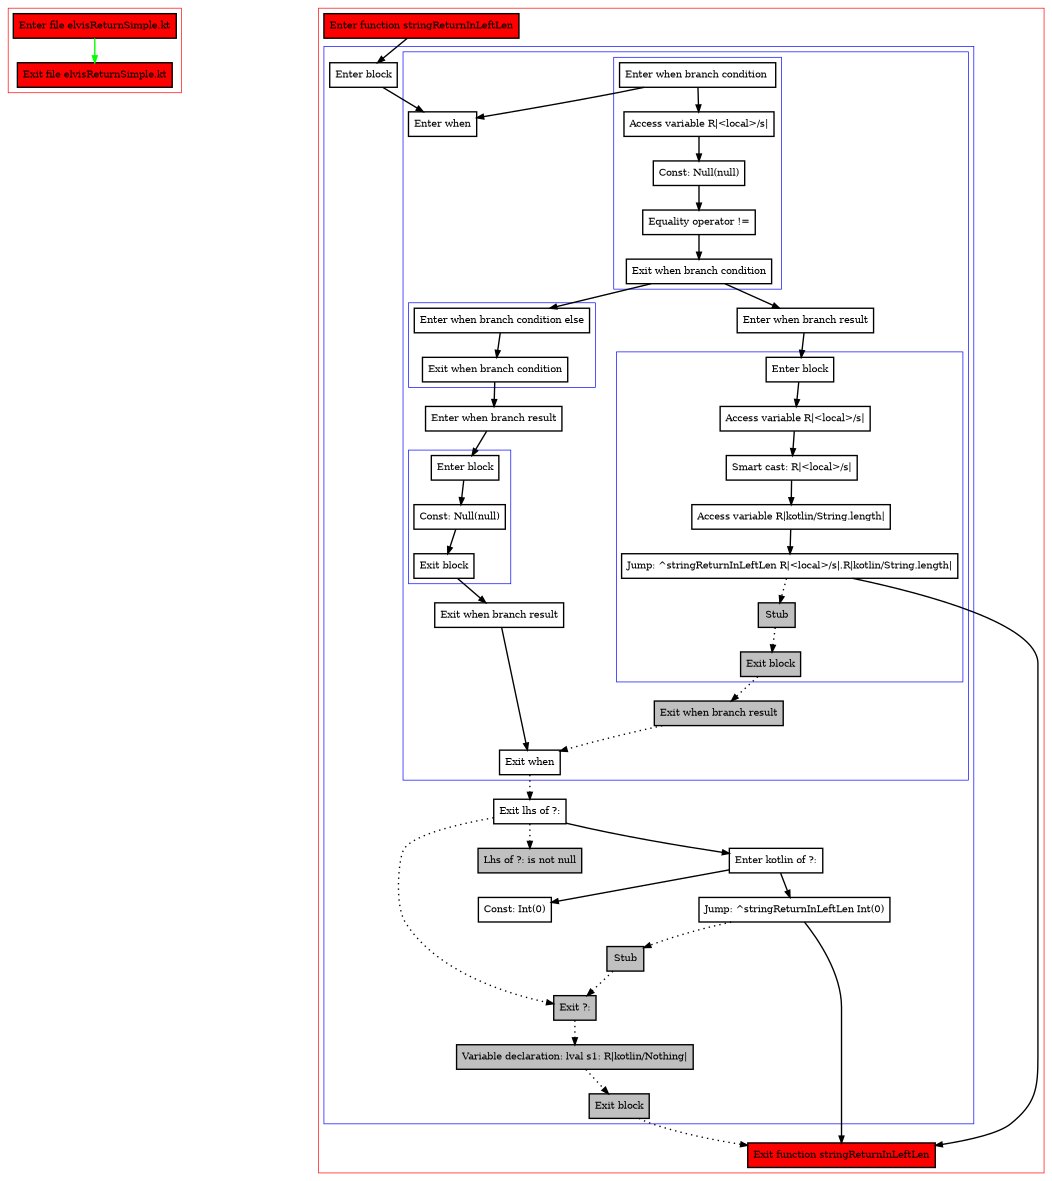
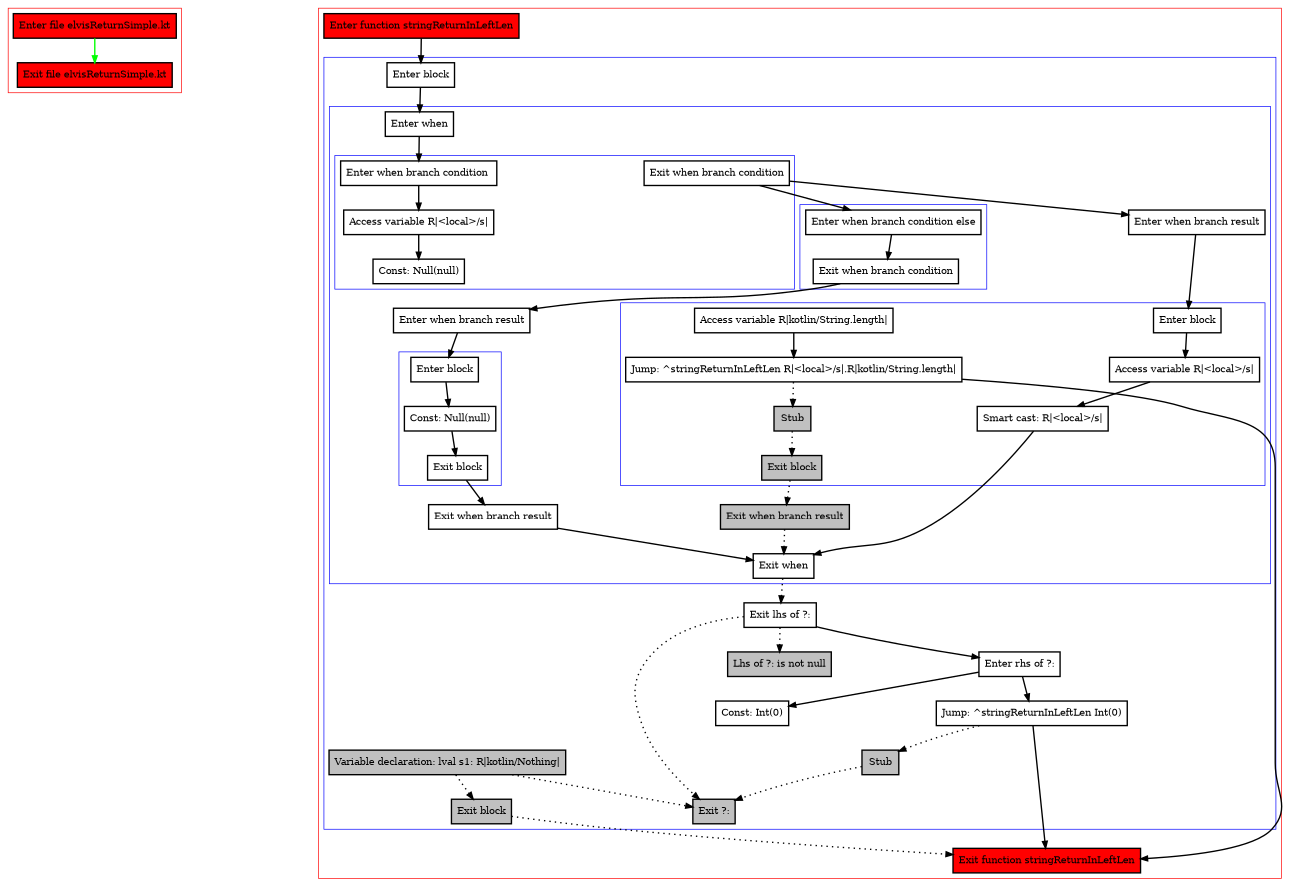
  digraph {
    nodesep=3
    node [penwidth=2 shape=box]
    edge [penwidth=2]
    n1 [fillcolor=red label="Enter file elvisReturnSimple.kt" style=filled]
    n2 [fillcolor=red label="Exit file elvisReturnSimple.kt" style=filled]
    n3 [label="Enter when branch condition "]
    n4 [label="Access variable R|<local>/s|"]
    n5 [label="Const: Null(null)"]
-   n6 [label="Equality operator !="]
    n7 [label="Exit when branch condition"]
    n8 [label="Enter when branch condition else"]
    n9 [label="Exit when branch condition"]
    n10 [label="Enter block"]
    n11 [label="Const: Null(null)"]
    n12 [label="Exit block"]
    n13 [label="Enter block"]
    n14 [label="Access variable R|<local>/s|"]
    n15 [label="Smart cast: R|<local>/s|"]
    n16 [label="Access variable R|kotlin/String.length|"]
    n17 [label="Jump: ^stringReturnInLeftLen R|<local>/s|.R|kotlin/String.length|"]
    n18 [fillcolor=gray label=Stub style=filled]
    n19 [fillcolor=gray label="Exit block" style=filled]
    n20 [label="Enter when"]
    n21 [label="Enter when branch result"]
    n22 [label="Exit when branch result"]
    n23 [label="Enter when branch result"]
    n24 [fillcolor=gray label="Exit when branch result" style=filled]
    n25 [label="Exit when"]
    n26 [label="Enter block"]
    n27 [label="Exit lhs of ?:"]
-   n28 [label="Enter kotlin of ?:"]
+   n28 [label="Enter rhs of ?:"]
    n29 [label="Const: Int(0)"]
    n30 [label="Jump: ^stringReturnInLeftLen Int(0)"]
    n31 [fillcolor=gray label=Stub style=filled]
    n32 [fillcolor=gray label="Lhs of ?: is not null" style=filled]
    n33 [fillcolor=gray label="Exit ?:" style=filled]
    n34 [fillcolor=gray label="Variable declaration: lval s1: R|kotlin/Nothing|" style=filled]
    n35 [fillcolor=gray label="Exit block" style=filled]
    n36 [fillcolor=red label="Enter function stringReturnInLeftLen" style=filled]
    n37 [fillcolor=red label="Exit function stringReturnInLeftLen" style=filled]
    subgraph cluster_1 {
      color=red
      n1
      n2
    }
    subgraph cluster_2 {
      color=red
      n36
      n37
      subgraph cluster_3 {
        color=blue
        n26
        n27
        n28
        n29
        n30
        n31
        n32
        n33
        n34
        n35
        subgraph cluster_4 {
          color=blue
          n20
          n21
          n22
          n23
          n24
          n25
          subgraph cluster_5 {
            color=blue
            n3
            n4
            n5
-           n6
            n7
          }
          subgraph cluster_6 {
            color=blue
            n8
            n9
          }
          subgraph cluster_7 {
            color=blue
            n10
            n11
            n12
          }
          subgraph cluster_8 {
            color=blue
            n13
            n14
            n15
            n16
            n17
            n18
            n19
          }
        }
      }
    }
    n1 -> n2 [color=green]
    n3 -> n4
    n4 -> n5
-   n5 -> n6
-   n6 -> n7
    n7 -> n8
    n7 -> n23
    n8 -> n9
    n9 -> n21
    n10 -> n11
    n11 -> n12
    n12 -> n22
    n13 -> n14
    n14 -> n15
-   n15 -> n16
+   n15 -> n25
    n16 -> n17
    n17 -> n18 [style=dotted]
    n17 -> n37
    n18 -> n19 [style=dotted]
    n19 -> n24 [style=dotted]
-   n3 -> n20
+   n20 -> n3
    n21 -> n10
    n22 -> n25
    n23 -> n13
    n24 -> n25 [style=dotted]
    n25 -> n27 [style=dotted]
    n26 -> n20
    n27 -> n28
    n27 -> n32 [style=dotted]
    n27 -> n33 [style=dotted]
    n28 -> n29
    n28 -> n30
    n30 -> n31 [style=dotted]
    n30 -> n37
    n31 -> n33 [style=dotted]
-   n33 -> n34 [style=dotted]
+   n34 -> n33 [style=dotted]
    n34 -> n35 [style=dotted]
    n35 -> n37 [style=dotted]
    n36 -> n26
  }
